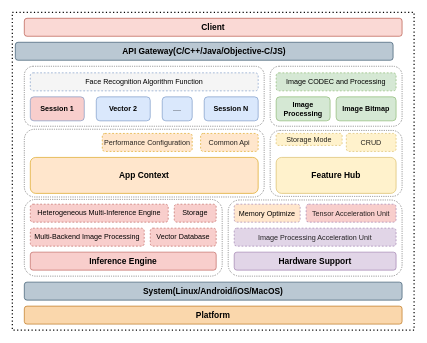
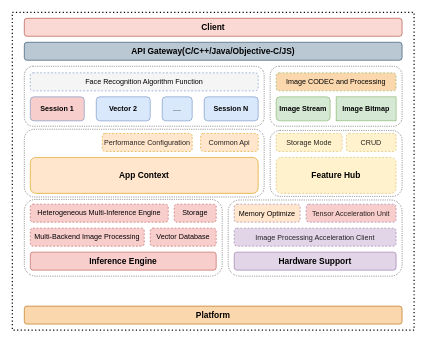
  <mxCell id="0" />
  <mxCell id="1" parent="0" />
  <mxCell id="2" value="" style="rounded=0;whiteSpace=wrap;html=1;fillColor=none;strokeWidth=2;dashed=1;dashPattern=1 2;" vertex="1" parent="1"><mxGeometry x="20" y="20" width="670" height="530" as="geometry" /></mxCell>
  <mxCell id="3" value="" style="rounded=1;whiteSpace=wrap;html=1;fillColor=none;dashed=1;dashPattern=1 2;" vertex="1" parent="1"><mxGeometry x="450" y="110" width="220" height="100" as="geometry" /></mxCell>
  <mxCell id="4" value="&lt;b&gt;&lt;font style=&quot;font-size: 14px;&quot;&gt;Client&lt;/font&gt;&lt;/b&gt;" style="rounded=1;whiteSpace=wrap;html=1;fillColor=#fad9d5;strokeColor=#ae4132;" vertex="1" parent="1"><mxGeometry x="40" y="30" width="630" height="30" as="geometry" /></mxCell>
  <mxCell id="5" value="&lt;b&gt;Session 1&lt;/b&gt;" style="rounded=1;whiteSpace=wrap;html=1;fillColor=#f8cecc;strokeColor=#6c8ebf;" vertex="1" parent="1"><mxGeometry x="50" y="161" width="90" height="40" as="geometry" /></mxCell>
  <mxCell id="6" value="...." style="rounded=1;whiteSpace=wrap;html=1;fillColor=#dae8fc;strokeColor=#6c8ebf;" vertex="1" parent="1"><mxGeometry x="270" y="161" width="50" height="40" as="geometry" /></mxCell>
  <mxCell id="7" value="&lt;b&gt;Vector 2&lt;/b&gt;" style="rounded=1;whiteSpace=wrap;html=1;fillColor=#dae8fc;strokeColor=#6c8ebf;" vertex="1" parent="1"><mxGeometry x="160" y="161" width="90" height="40" as="geometry" /></mxCell>
  <mxCell id="8" value="&lt;b&gt;Session N&lt;/b&gt;" style="rounded=1;whiteSpace=wrap;html=1;fillColor=#dae8fc;strokeColor=#6c8ebf;" vertex="1" parent="1"><mxGeometry x="340" y="161" width="90" height="40" as="geometry" /></mxCell>
- <mxCell id="9" value="&lt;b&gt;Image Processing&lt;/b&gt;" style="rounded=1;whiteSpace=wrap;html=1;fillColor=#d5e8d4;strokeColor=#82b366;" vertex="1" parent="1"><mxGeometry x="460" y="161" width="90" height="40" as="geometry" /></mxCell>
- <mxCell id="10" value="&lt;b&gt;Image Bitmap&lt;/b&gt;" style="rounded=1;whiteSpace=wrap;html=1;fillColor=#d5e8d4;strokeColor=#82b366;" vertex="1" parent="1"><mxGeometry x="560" y="161" width="100" height="40" as="geometry" /></mxCell>
+ <mxCell id="9" value="&lt;b&gt;Image Stream&lt;/b&gt;" style="rounded=1;whiteSpace=wrap;html=1;fillColor=#d5e8d4;strokeColor=#82b366;" vertex="1" parent="1"><mxGeometry x="460" y="161" width="90" height="40" as="geometry" /></mxCell>
+ <mxCell id="10" value="&lt;b&gt;Image Bitmap&lt;/b&gt;" style="whiteSpace=wrap;html=1;fillColor=#d5e8d4;strokeColor=#82b366;rounded=0;" vertex="1" parent="1"><mxGeometry x="560" y="161" width="100" height="40" as="geometry" /></mxCell>
  <mxCell id="11" value="&lt;b&gt;&lt;font style=&quot;font-size: 14px;&quot;&gt;App Context&lt;/font&gt;&lt;/b&gt;" style="rounded=1;whiteSpace=wrap;html=1;fillColor=#ffe6cc;strokeColor=#d79b00;" vertex="1" parent="1"><mxGeometry x="50" y="262" width="380" height="60" as="geometry" /></mxCell>
- <mxCell id="12" value="&lt;b&gt;&lt;font style=&quot;font-size: 14px;&quot;&gt;Feature Hub&lt;/font&gt;&lt;/b&gt;" style="rounded=1;whiteSpace=wrap;html=1;fillColor=#fff2cc;strokeColor=#d6b656;" vertex="1" parent="1"><mxGeometry x="460" y="262" width="200" height="60" as="geometry" /></mxCell>
+ <mxCell id="12" value="&lt;b&gt;&lt;font style=&quot;font-size: 14px;&quot;&gt;Feature Hub&lt;/font&gt;&lt;/b&gt;" style="rounded=1;whiteSpace=wrap;html=1;fillColor=#fff2cc;strokeColor=#d6b656;dashed=1;" vertex="1" parent="1"><mxGeometry x="460" y="262" width="200" height="60" as="geometry" /></mxCell>
  <mxCell id="13" value="Face Recognition Algorithm Function" style="rounded=1;whiteSpace=wrap;html=1;dashed=1;fillColor=#f5f5f5;strokeColor=#6c8ebf;" vertex="1" parent="1"><mxGeometry x="50" y="121" width="380" height="30" as="geometry" /></mxCell>
- <mxCell id="14" value="Image CODEC and Processing" style="rounded=1;whiteSpace=wrap;html=1;dashed=1;fillColor=#d5e8d4;strokeColor=#82b366;" vertex="1" parent="1"><mxGeometry x="460" y="121" width="200" height="30" as="geometry" /></mxCell>
+ <mxCell id="14" value="Image CODEC and Processing" style="rounded=1;whiteSpace=wrap;html=1;dashed=1;fillColor=#fad7ac;strokeColor=#82b366;" vertex="1" parent="1"><mxGeometry x="460" y="121" width="200" height="30" as="geometry" /></mxCell>
  <mxCell id="15" value="&lt;p style=&quot;margin: 0px; font-variant-numeric: normal; font-variant-east-asian: normal; font-variant-alternates: normal; font-kerning: auto; font-optical-sizing: auto; font-feature-settings: normal; font-variation-settings: normal; font-variant-position: normal; font-stretch: normal; line-height: normal; color: rgba(0, 0, 0, 0.85); text-align: start;&quot; class=&quot;p1&quot;&gt;&lt;font style=&quot;font-size: 12px;&quot; face=&quot;Helvetica&quot;&gt;Performance Configuration&lt;/font&gt;&lt;/p&gt;" style="rounded=1;whiteSpace=wrap;html=1;dashed=1;fillColor=#ffe6cc;strokeColor=#d79b00;" vertex="1" parent="1"><mxGeometry x="170" y="222" width="150" height="30" as="geometry" /></mxCell>
  <mxCell id="16" value="&lt;p style=&quot;margin: 0px; font-variant-numeric: normal; font-variant-east-asian: normal; font-variant-alternates: normal; font-kerning: auto; font-optical-sizing: auto; font-feature-settings: normal; font-variation-settings: normal; font-variant-position: normal; font-stretch: normal; line-height: normal; color: rgba(0, 0, 0, 0.85); text-align: start;&quot; class=&quot;p1&quot;&gt;Common Api&lt;/p&gt;" style="rounded=1;whiteSpace=wrap;html=1;dashed=1;fillColor=#ffe6cc;strokeColor=#d79b00;" vertex="1" parent="1"><mxGeometry x="334" y="222" width="96" height="30" as="geometry" /></mxCell>
- <mxCell id="17" value="&lt;p style=&quot;margin: 0px; font-variant-numeric: normal; font-variant-east-asian: normal; font-variant-alternates: normal; font-kerning: auto; font-optical-sizing: auto; font-feature-settings: normal; font-variation-settings: normal; font-variant-position: normal; font-stretch: normal; line-height: normal; color: rgba(0, 0, 0, 0.85); text-align: start;&quot; class=&quot;p1&quot;&gt;Storage Mode&lt;/p&gt;" style="rounded=1;whiteSpace=wrap;html=1;dashed=1;fillColor=#fff2cc;strokeColor=#d6b656;" vertex="1" parent="1"><mxGeometry x="460" y="222" width="110" height="20" as="geometry" /></mxCell>
+ <mxCell id="17" value="&lt;p style=&quot;margin: 0px; font-variant-numeric: normal; font-variant-east-asian: normal; font-variant-alternates: normal; font-kerning: auto; font-optical-sizing: auto; font-feature-settings: normal; font-variation-settings: normal; font-variant-position: normal; font-stretch: normal; line-height: normal; color: rgba(0, 0, 0, 0.85); text-align: start;&quot; class=&quot;p1&quot;&gt;Storage Mode&lt;/p&gt;" style="rounded=1;whiteSpace=wrap;html=1;dashed=1;fillColor=#fff2cc;strokeColor=#d6b656;" vertex="1" parent="1"><mxGeometry x="460" y="222" width="110" height="30" as="geometry" /></mxCell>
  <mxCell id="18" value="&lt;p style=&quot;margin: 0px; font-variant-numeric: normal; font-variant-east-asian: normal; font-variant-alternates: normal; font-kerning: auto; font-optical-sizing: auto; font-feature-settings: normal; font-variation-settings: normal; font-variant-position: normal; font-stretch: normal; line-height: normal; color: rgba(0, 0, 0, 0.85); text-align: start;&quot; class=&quot;p1&quot;&gt;CRUD&lt;/p&gt;" style="rounded=1;whiteSpace=wrap;html=1;dashed=1;fillColor=#fff2cc;strokeColor=#d6b656;" vertex="1" parent="1"><mxGeometry x="577" y="222" width="83" height="30" as="geometry" /></mxCell>
  <mxCell id="19" value="&lt;span style=&quot;font-size: 14px;&quot;&gt;&lt;b&gt;Inference&amp;nbsp;&lt;/b&gt;&lt;/span&gt;&lt;b style=&quot;font-size: 14px;&quot;&gt;Engine&lt;/b&gt;" style="rounded=1;whiteSpace=wrap;html=1;fillColor=#f8cecc;strokeColor=#b85450;" vertex="1" parent="1"><mxGeometry x="50" y="420" width="310" height="30" as="geometry" /></mxCell>
  <mxCell id="20" value="Heterogeneous Multi-Inference Engine" style="rounded=1;whiteSpace=wrap;html=1;dashed=1;fillColor=#f8cecc;strokeColor=#b85450;" vertex="1" parent="1"><mxGeometry x="50" y="340" width="230" height="30" as="geometry" /></mxCell>
  <mxCell id="21" value="Multi-Backend Image Processing" style="rounded=1;whiteSpace=wrap;html=1;dashed=1;fillColor=#f8cecc;strokeColor=#b85450;" vertex="1" parent="1"><mxGeometry x="50" y="380" width="190" height="30" as="geometry" /></mxCell>
  <mxCell id="22" value="&lt;span style=&quot;font-size: 14px;&quot;&gt;&lt;b&gt;Hardware Support&lt;/b&gt;&lt;/span&gt;" style="rounded=1;whiteSpace=wrap;html=1;fillColor=#e1d5e7;strokeColor=#9673a6;" vertex="1" parent="1"><mxGeometry x="390" y="420" width="270" height="30" as="geometry" /></mxCell>
- <mxCell id="23" value="&lt;p style=&quot;margin: 0px; font-variant-numeric: normal; font-variant-east-asian: normal; font-variant-alternates: normal; font-kerning: auto; font-optical-sizing: auto; font-feature-settings: normal; font-variation-settings: normal; font-variant-position: normal; font-stretch: normal; line-height: normal; color: rgba(0, 0, 0, 0.85); text-align: start;&quot; class=&quot;p1&quot;&gt;Image Processing Acceleration Unit&lt;/p&gt;" style="rounded=1;whiteSpace=wrap;html=1;dashed=1;fillColor=#e1d5e7;strokeColor=#9673a6;" vertex="1" parent="1"><mxGeometry x="390" y="380" width="270" height="30" as="geometry" /></mxCell>
+ <mxCell id="23" value="&lt;p style=&quot;margin: 0px; font-variant-numeric: normal; font-variant-east-asian: normal; font-variant-alternates: normal; font-kerning: auto; font-optical-sizing: auto; font-feature-settings: normal; font-variation-settings: normal; font-variant-position: normal; font-stretch: normal; line-height: normal; color: rgba(0, 0, 0, 0.85); text-align: start;&quot; class=&quot;p1&quot;&gt;Image Processing Acceleration Client&lt;/p&gt;" style="rounded=1;whiteSpace=wrap;html=1;dashed=1;fillColor=#e1d5e7;strokeColor=#9673a6;" vertex="1" parent="1"><mxGeometry x="390" y="380" width="270" height="30" as="geometry" /></mxCell>
  <mxCell id="24" value="&lt;p style=&quot;margin: 0px; font-variant-numeric: normal; font-variant-east-asian: normal; font-variant-alternates: normal; font-kerning: auto; font-optical-sizing: auto; font-feature-settings: normal; font-variation-settings: normal; font-variant-position: normal; font-stretch: normal; line-height: normal; color: rgba(0, 0, 0, 0.85); text-align: start;&quot; class=&quot;p1&quot;&gt;Tensor Acceleration Unit&lt;/p&gt;" style="rounded=1;whiteSpace=wrap;html=1;dashed=1;fillColor=#f8cecc;strokeColor=#9673a6;" vertex="1" parent="1"><mxGeometry x="510" y="340" width="150" height="30" as="geometry" /></mxCell>
  <mxCell id="25" value="&lt;p style=&quot;margin: 0px; font-variant-numeric: normal; font-variant-east-asian: normal; font-variant-alternates: normal; font-kerning: auto; font-optical-sizing: auto; font-feature-settings: normal; font-variation-settings: normal; font-variant-position: normal; font-stretch: normal; line-height: normal; text-align: start;&quot; class=&quot;p1&quot;&gt;&lt;font face=&quot;Helvetica&quot; style=&quot;font-size: 12px;&quot;&gt;Memory O&lt;/font&gt;&lt;span style=&quot;background-color: initial; text-align: center;&quot;&gt;ptimize&lt;/span&gt;&lt;/p&gt;" style="rounded=1;whiteSpace=wrap;html=1;dashed=1;fillColor=#ffe6cc;strokeColor=#9673a6;" vertex="1" parent="1"><mxGeometry x="390" y="340" width="110" height="30" as="geometry" /></mxCell>
  <mxCell id="26" value="Vector Database" style="rounded=1;whiteSpace=wrap;html=1;dashed=1;fillColor=#f8cecc;strokeColor=#b85450;" vertex="1" parent="1"><mxGeometry x="250" y="380" width="110" height="30" as="geometry" /></mxCell>
  <mxCell id="27" value="Storage" style="rounded=1;whiteSpace=wrap;html=1;dashed=1;fillColor=#f8cecc;strokeColor=#b85450;" vertex="1" parent="1"><mxGeometry x="290" y="340" width="70" height="30" as="geometry" /></mxCell>
  <mxCell id="28" value="&lt;span style=&quot;font-size: 14px;&quot;&gt;&lt;b&gt;Platform&lt;/b&gt;&lt;/span&gt;" style="rounded=1;whiteSpace=wrap;html=1;fillColor=#fad7ac;strokeColor=#b46504;" vertex="1" parent="1"><mxGeometry x="40" y="510" width="630" height="30" as="geometry" /></mxCell>
  <mxCell id="29" value="" style="rounded=1;whiteSpace=wrap;html=1;fillColor=none;dashed=1;dashPattern=1 2;" vertex="1" parent="1"><mxGeometry x="40" y="110" width="400" height="100" as="geometry" /></mxCell>
  <mxCell id="30" value="" style="rounded=1;whiteSpace=wrap;html=1;fillColor=none;dashed=1;dashPattern=1 2;" vertex="1" parent="1"><mxGeometry x="450" y="217" width="220" height="110" as="geometry" /></mxCell>
  <mxCell id="31" value="" style="rounded=1;whiteSpace=wrap;html=1;fillColor=none;dashed=1;dashPattern=1 2;" vertex="1" parent="1"><mxGeometry x="40" y="215" width="400" height="113" as="geometry" /></mxCell>
  <mxCell id="32" value="" style="rounded=1;whiteSpace=wrap;html=1;fillColor=none;dashed=1;dashPattern=1 2;" vertex="1" parent="1"><mxGeometry x="40" y="332" width="330" height="128" as="geometry" /></mxCell>
  <mxCell id="33" value="" style="rounded=1;whiteSpace=wrap;html=1;fillColor=none;dashed=1;dashPattern=1 2;" vertex="1" parent="1"><mxGeometry x="380" y="333" width="290" height="127" as="geometry" /></mxCell>
- <mxCell id="34" value="&lt;b&gt;&lt;font style=&quot;font-size: 14px;&quot;&gt;API Gateway(C/C++/Java/Objective-C/JS)&lt;/font&gt;&lt;/b&gt;" style="rounded=1;whiteSpace=wrap;html=1;fillColor=#bac8d3;strokeColor=#23445d;" vertex="1" parent="1"><mxGeometry x="25" y="70" width="630" height="30" as="geometry" /></mxCell>
- <mxCell id="35" value="&lt;b&gt;&lt;font style=&quot;font-size: 14px;&quot;&gt;System(Linux/Android/iOS/MacOS)&lt;/font&gt;&lt;/b&gt;" style="rounded=1;whiteSpace=wrap;html=1;fillColor=#bac8d3;strokeColor=#23445d;" vertex="1" parent="1"><mxGeometry x="40" y="470" width="630" height="30" as="geometry" /></mxCell>
+ <mxCell id="34" value="&lt;b&gt;&lt;font style=&quot;font-size: 14px;&quot;&gt;API Gateway(C/C++/Java/Objective-C/JS)&lt;/font&gt;&lt;/b&gt;" style="rounded=1;whiteSpace=wrap;html=1;fillColor=#bac8d3;strokeColor=#23445d;" vertex="1" parent="1"><mxGeometry x="40" y="70" width="630" height="30" as="geometry" /></mxCell>
